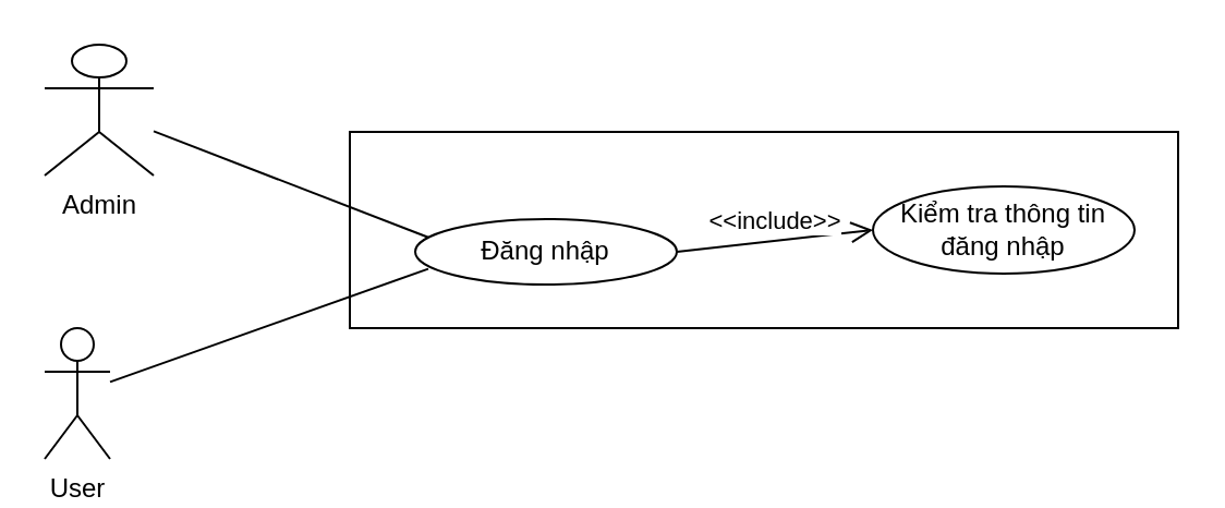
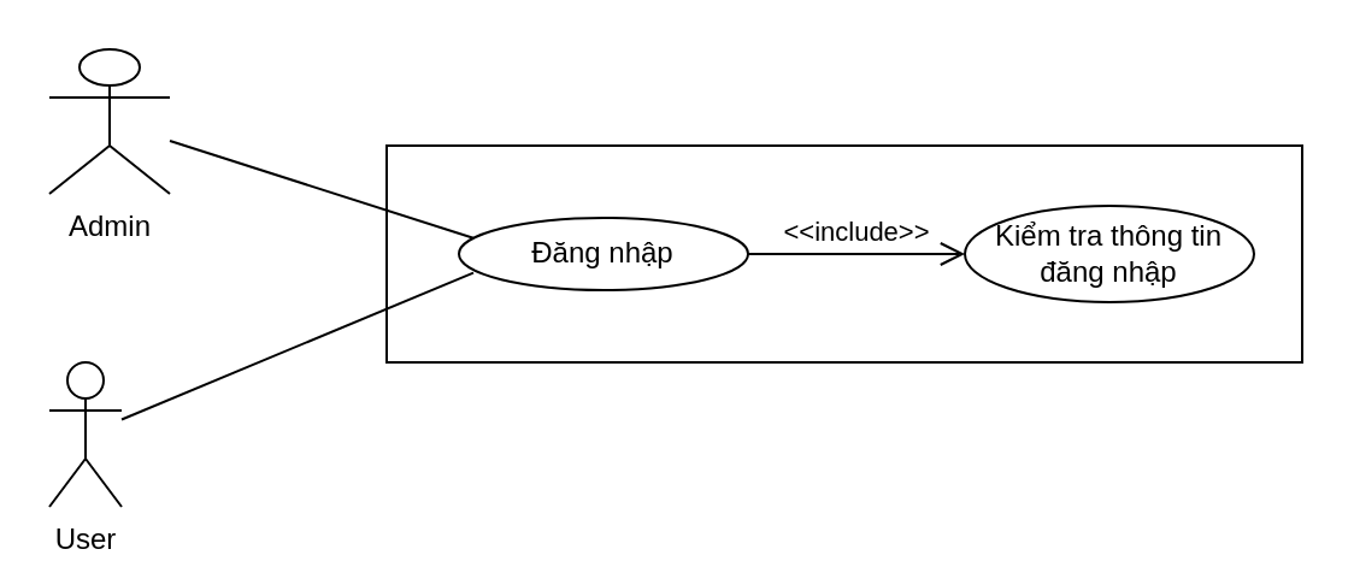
  <mxCell id="0" />
  <mxCell id="1" parent="0" />
  <mxCell id="2" value="" style="rounded=0;whiteSpace=wrap;html=1;" vertex="1" parent="1"><mxGeometry x="160" y="60" width="380" height="90" as="geometry" /></mxCell>
  <mxCell id="3" value="User" style="shape=umlActor;verticalLabelPosition=bottom;verticalAlign=top;html=1;outlineConnect=0;" vertex="1" parent="1"><mxGeometry x="20" y="150" width="30" height="60" as="geometry" /></mxCell>
  <mxCell id="4" value="Admin" style="shape=umlActor;verticalLabelPosition=bottom;verticalAlign=top;html=1;outlineConnect=0;" vertex="1" parent="1"><mxGeometry x="20" y="20" width="50" height="60" as="geometry" /></mxCell>
- <mxCell id="5" value="Đăng nhập" style="ellipse;whiteSpace=wrap;html=1;" vertex="1" parent="1"><mxGeometry x="190" y="100" width="120" height="30" as="geometry" /></mxCell>
+ <mxCell id="5" value="Đăng nhập" style="ellipse;whiteSpace=wrap;html=1;" vertex="1" parent="1"><mxGeometry x="190" y="90" width="120" height="30" as="geometry" /></mxCell>
  <mxCell id="6" value="Kiểm tra thông tin đăng nhập" style="ellipse;whiteSpace=wrap;html=1;" vertex="1" parent="1"><mxGeometry x="400" y="85" width="120" height="40" as="geometry" /></mxCell>
  <mxCell id="7" value="" style="endArrow=none;html=1;entryX=0.05;entryY=0.28;entryDx=0;entryDy=0;entryPerimeter=0;" edge="1" parent="1" source="4" target="5"><mxGeometry width="50" height="50" relative="1" as="geometry"><mxPoint x="290" y="230" as="sourcePoint" /><mxPoint x="340" y="180" as="targetPoint" /></mxGeometry></mxCell>
  <mxCell id="8" value="" style="endArrow=none;html=1;entryX=0.05;entryY=0.76;entryDx=0;entryDy=0;entryPerimeter=0;" edge="1" parent="1" source="3" target="5"><mxGeometry width="50" height="50" relative="1" as="geometry"><mxPoint x="290" y="230" as="sourcePoint" /><mxPoint x="340" y="180" as="targetPoint" /></mxGeometry></mxCell>
  <mxCell id="9" value="&amp;lt;&amp;lt;include&amp;gt;&amp;gt;" style="html=1;verticalAlign=bottom;endArrow=open;dashed=0;endSize=8;exitX=1;exitY=0.5;exitDx=0;exitDy=0;entryX=0;entryY=0.5;entryDx=0;entryDy=0;" edge="1" parent="1" source="5" target="6"><mxGeometry relative="1" as="geometry"><mxPoint x="350" y="200" as="sourcePoint" /><mxPoint x="270" y="200" as="targetPoint" /></mxGeometry></mxCell>
